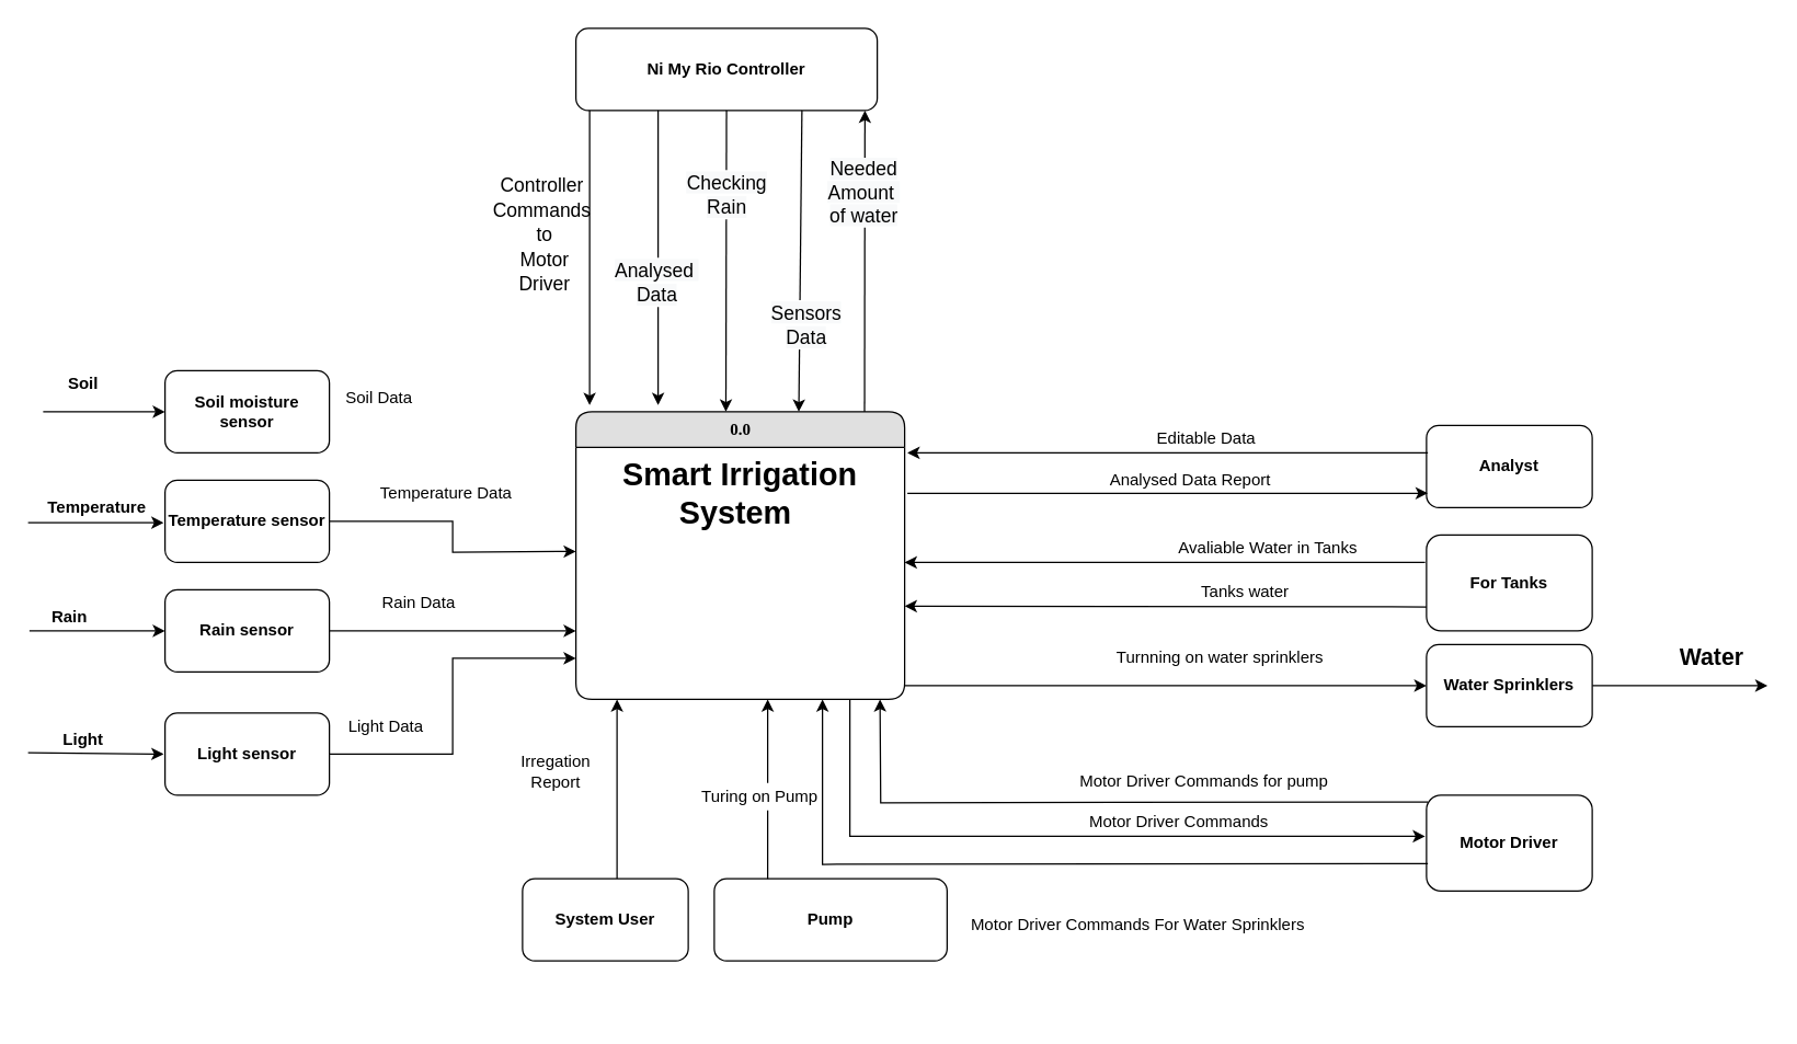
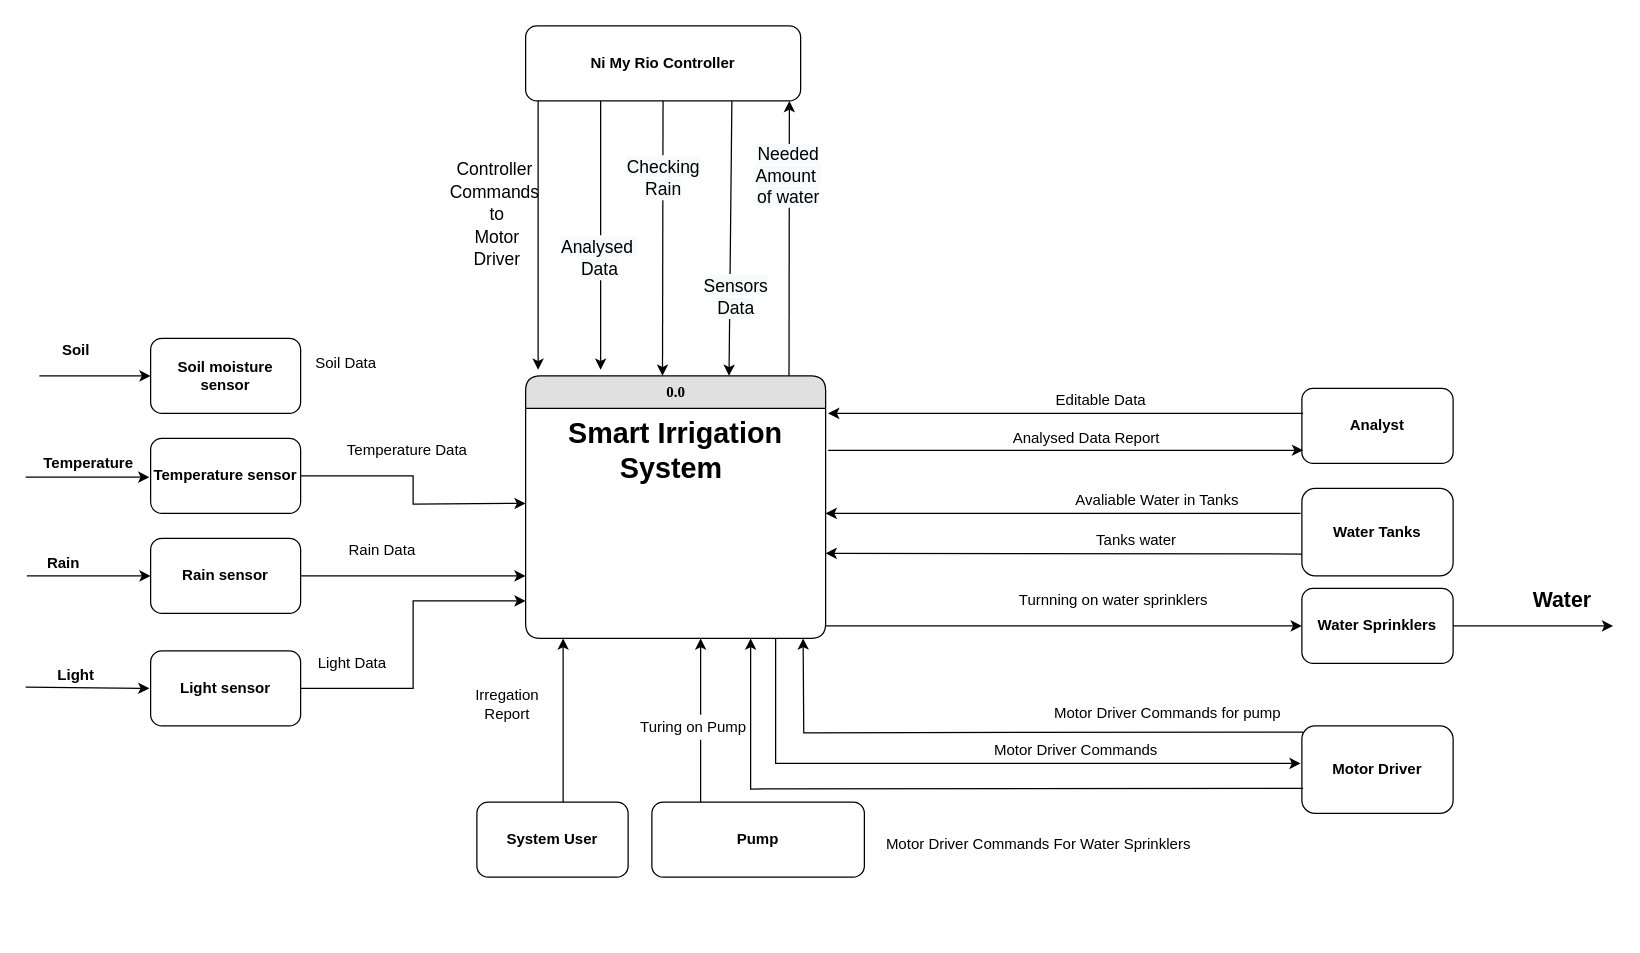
  <mxCell id="0" />
  <mxCell id="1" parent="0" />
  <mxCell id="2" value="0.0" style="swimlane;html=1;fontStyle=1;childLayout=stackLayout;horizontal=1;startSize=26;fillColor=#e0e0e0;horizontalStack=0;resizeParent=1;resizeLast=0;collapsible=1;marginBottom=0;swimlaneFillColor=#ffffff;align=center;rounded=1;shadow=0;comic=0;labelBackgroundColor=none;strokeWidth=1;fontFamily=Verdana;fontSize=12" parent="1" vertex="1"><mxGeometry x="420" y="300" width="240" height="210" as="geometry" /></mxCell>
  <mxCell id="3" value="&lt;b style=&quot;font-size: 23px;&quot;&gt;Smart Irrigation&lt;br&gt;System&amp;nbsp;&lt;/b&gt;" style="text;html=1;strokeColor=none;fillColor=none;spacingLeft=4;spacingRight=4;whiteSpace=wrap;overflow=hidden;rotatable=0;points=[[0,0.5],[1,0.5]];portConstraint=eastwest;align=center;" parent="2" vertex="1"><mxGeometry y="26" width="240" height="74" as="geometry" /></mxCell>
  <mxCell id="4" value="&lt;span class=&quot;fontstyle0&quot;&gt;Soil moisture sensor&lt;/span&gt; &lt;br&gt;" style="rounded=1;whiteSpace=wrap;html=1;fontStyle=1" parent="1" vertex="1"><mxGeometry x="120" y="270" width="120" height="60" as="geometry" /></mxCell>
  <mxCell id="5" style="edgeStyle=orthogonalEdgeStyle;rounded=0;orthogonalLoop=1;jettySize=auto;html=1;fontSize=23;" parent="1" source="6" edge="1"><mxGeometry relative="1" as="geometry"><mxPoint x="420" y="402" as="targetPoint" /></mxGeometry></mxCell>
  <mxCell id="6" value="&lt;span class=&quot;fontstyle0&quot;&gt;Temperature sensor&lt;/span&gt; " style="rounded=1;whiteSpace=wrap;html=1;fontStyle=1" parent="1" vertex="1"><mxGeometry x="120" y="350" width="120" height="60" as="geometry" /></mxCell>
  <mxCell id="7" style="edgeStyle=orthogonalEdgeStyle;rounded=0;orthogonalLoop=1;jettySize=auto;html=1;fontSize=23;" parent="1" source="8" edge="1"><mxGeometry relative="1" as="geometry"><mxPoint x="420" y="460" as="targetPoint" /><Array as="points"><mxPoint x="420" y="460" /></Array></mxGeometry></mxCell>
  <mxCell id="8" value="&lt;span class=&quot;fontstyle0&quot;&gt;Rain sensor&lt;/span&gt; " style="rounded=1;whiteSpace=wrap;html=1;fontStyle=1" parent="1" vertex="1"><mxGeometry x="120" y="430" width="120" height="60" as="geometry" /></mxCell>
  <mxCell id="9" style="edgeStyle=elbowEdgeStyle;rounded=0;orthogonalLoop=1;jettySize=auto;html=1;fontSize=23;" parent="1" source="10" edge="1"><mxGeometry relative="1" as="geometry"><mxPoint x="420" y="480" as="targetPoint" /></mxGeometry></mxCell>
  <mxCell id="10" value="&lt;span class=&quot;fontstyle0&quot;&gt;Light sensor&lt;/span&gt; " style="rounded=1;whiteSpace=wrap;html=1;fontStyle=1" parent="1" vertex="1"><mxGeometry x="120" y="520" width="120" height="60" as="geometry" /></mxCell>
  <mxCell id="11" value="" style="endArrow=classic;html=1;rounded=0;elbow=vertical;entryX=0;entryY=0.5;entryDx=0;entryDy=0;" parent="1" target="4" edge="1"><mxGeometry width="50" height="50" relative="1" as="geometry"><mxPoint x="31" y="300" as="sourcePoint" /><mxPoint x="310" y="250" as="targetPoint" /></mxGeometry></mxCell>
  <mxCell id="12" value="" style="endArrow=classic;html=1;rounded=0;elbow=vertical;entryX=0;entryY=0.5;entryDx=0;entryDy=0;" parent="1" target="8" edge="1"><mxGeometry width="50" height="50" relative="1" as="geometry"><mxPoint x="21" y="460" as="sourcePoint" /><mxPoint x="117" y="460" as="targetPoint" /></mxGeometry></mxCell>
  <mxCell id="13" value="" style="endArrow=classic;html=1;rounded=0;elbow=vertical;" parent="1" edge="1"><mxGeometry width="50" height="50" relative="1" as="geometry"><mxPoint x="20" y="549.09" as="sourcePoint" /><mxPoint x="119" y="550" as="targetPoint" /></mxGeometry></mxCell>
  <mxCell id="14" value="Soil&lt;br&gt;" style="text;html=1;align=center;verticalAlign=middle;resizable=0;points=[];autosize=1;strokeColor=none;fillColor=none;fontStyle=1" parent="1" vertex="1"><mxGeometry x="40" y="270" width="40" height="20" as="geometry" /></mxCell>
  <mxCell id="15" value="Temperature" style="text;html=1;align=center;verticalAlign=middle;resizable=0;points=[];autosize=1;strokeColor=none;fillColor=none;fontStyle=1" parent="1" vertex="1"><mxGeometry x="25" y="360" width="90" height="20" as="geometry" /></mxCell>
  <mxCell id="16" value="Rain" style="text;html=1;align=center;verticalAlign=middle;resizable=0;points=[];autosize=1;strokeColor=none;fillColor=none;fontStyle=1" parent="1" vertex="1"><mxGeometry x="30" y="440" width="40" height="20" as="geometry" /></mxCell>
  <mxCell id="17" value="Light" style="text;html=1;align=center;verticalAlign=middle;resizable=0;points=[];autosize=1;strokeColor=none;fillColor=none;fontStyle=1" parent="1" vertex="1"><mxGeometry x="35" y="530" width="50" height="20" as="geometry" /></mxCell>
  <mxCell id="18" value="Soil Data" style="text;html=1;align=center;verticalAlign=middle;resizable=0;points=[];autosize=1;strokeColor=none;fillColor=none;" parent="1" vertex="1"><mxGeometry x="246" y="280" width="60" height="20" as="geometry" /></mxCell>
  <mxCell id="19" value="Temperature Data" style="text;html=1;align=center;verticalAlign=middle;resizable=0;points=[];autosize=1;strokeColor=none;fillColor=none;" parent="1" vertex="1"><mxGeometry x="270" y="350" width="110" height="20" as="geometry" /></mxCell>
  <mxCell id="20" value="Rain Data" style="text;html=1;align=center;verticalAlign=middle;resizable=0;points=[];autosize=1;strokeColor=none;fillColor=none;" parent="1" vertex="1"><mxGeometry x="270" y="430" width="70" height="20" as="geometry" /></mxCell>
  <mxCell id="21" value="Light Data" style="text;html=1;align=center;verticalAlign=middle;resizable=0;points=[];autosize=1;strokeColor=none;fillColor=none;" parent="1" vertex="1"><mxGeometry x="246" y="520" width="70" height="20" as="geometry" /></mxCell>
  <mxCell id="22" value="" style="endArrow=classic;html=1;rounded=0;elbow=vertical;entryX=0;entryY=0.5;entryDx=0;entryDy=0;" parent="1" edge="1"><mxGeometry width="50" height="50" relative="1" as="geometry"><mxPoint x="20" y="381" as="sourcePoint" /><mxPoint x="119" y="381" as="targetPoint" /></mxGeometry></mxCell>
  <mxCell id="23" style="edgeStyle=elbowEdgeStyle;rounded=0;orthogonalLoop=1;jettySize=auto;html=1;fontSize=23;jumpSize=9;" parent="1" source="24" edge="1"><mxGeometry relative="1" as="geometry"><mxPoint x="450" y="510" as="targetPoint" /><Array as="points"><mxPoint x="450" y="620" /><mxPoint x="450" y="640" /><mxPoint x="450" y="740" /></Array></mxGeometry></mxCell>
  <mxCell id="24" value="System User" style="rounded=1;whiteSpace=wrap;html=1;fontStyle=1" parent="1" vertex="1"><mxGeometry x="381" y="641" width="121" height="60" as="geometry" /></mxCell>
  <mxCell id="25" value="Irregation&lt;br&gt;Report &lt;br&gt;" style="text;html=1;align=center;verticalAlign=middle;resizable=0;points=[];autosize=1;strokeColor=none;fillColor=none;" parent="1" vertex="1"><mxGeometry x="370" y="548" width="70" height="30" as="geometry" /></mxCell>
  <mxCell id="26" style="edgeStyle=elbowEdgeStyle;rounded=0;orthogonalLoop=1;jettySize=auto;html=1;fontSize=23;startArrow=none;" parent="1" source="51" edge="1"><mxGeometry relative="1" as="geometry"><mxPoint x="560" y="510" as="targetPoint" /><Array as="points" /></mxGeometry></mxCell>
  <mxCell id="27" value="Pump" style="rounded=1;whiteSpace=wrap;html=1;fontStyle=1" parent="1" vertex="1"><mxGeometry x="521" y="641" width="170" height="60" as="geometry" /></mxCell>
  <mxCell id="28" style="edgeStyle=elbowEdgeStyle;rounded=0;jumpSize=9;orthogonalLoop=1;jettySize=auto;html=1;fontSize=12;" parent="1" source="29" edge="1"><mxGeometry relative="1" as="geometry"><mxPoint x="1290" y="500" as="targetPoint" /></mxGeometry></mxCell>
  <mxCell id="29" value="Water Sprinklers" style="rounded=1;whiteSpace=wrap;html=1;fontStyle=1" parent="1" vertex="1"><mxGeometry x="1041" y="470" width="121" height="60" as="geometry" /></mxCell>
  <mxCell id="30" value="&lt;font style=&quot;font-size: 17px;&quot;&gt;&lt;b&gt;Water&lt;/b&gt;&lt;/font&gt;" style="text;html=1;align=center;verticalAlign=middle;resizable=0;points=[];autosize=1;strokeColor=none;fillColor=none;" parent="1" vertex="1"><mxGeometry x="1219" y="470" width="60" height="20" as="geometry" /></mxCell>
- <mxCell id="31" value="For Tanks" style="rounded=1;whiteSpace=wrap;html=1;fontStyle=1" parent="1" vertex="1"><mxGeometry x="1041" y="390" width="121" height="70" as="geometry" /></mxCell>
+ <mxCell id="31" value="Water Tanks" style="rounded=1;whiteSpace=wrap;html=1;fontStyle=1" parent="1" vertex="1"><mxGeometry x="1041" y="390" width="121" height="70" as="geometry" /></mxCell>
  <mxCell id="32" value="Avaliable Water in Tanks" style="text;html=1;align=center;verticalAlign=middle;resizable=0;points=[];autosize=1;strokeColor=none;fillColor=none;" parent="1" vertex="1"><mxGeometry x="850" y="390" width="150" height="20" as="geometry" /></mxCell>
  <mxCell id="33" value="Analyst" style="rounded=1;whiteSpace=wrap;html=1;fontStyle=1" parent="1" vertex="1"><mxGeometry x="1041" y="310" width="121" height="60" as="geometry" /></mxCell>
  <mxCell id="34" value="Editable Data" style="text;html=1;align=center;verticalAlign=middle;resizable=0;points=[];autosize=1;strokeColor=none;fillColor=none;" parent="1" vertex="1"><mxGeometry x="835" y="310" width="90" height="20" as="geometry" /></mxCell>
  <mxCell id="35" value="Motor Driver" style="rounded=1;whiteSpace=wrap;html=1;fontStyle=1" parent="1" vertex="1"><mxGeometry x="1041" y="580" width="121" height="70" as="geometry" /></mxCell>
  <mxCell id="36" value="Motor Driver Commands For Water Sprinklers" style="text;html=1;align=center;verticalAlign=middle;resizable=0;points=[];autosize=1;strokeColor=none;fillColor=none;" parent="1" vertex="1"><mxGeometry x="700" y="665" width="260" height="20" as="geometry" /></mxCell>
  <mxCell id="37" value="" style="endArrow=classic;html=1;rounded=0;fontSize=23;" parent="1" edge="1"><mxGeometry width="50" height="50" relative="1" as="geometry"><mxPoint x="1040" y="410" as="sourcePoint" /><mxPoint x="660" y="410" as="targetPoint" /><Array as="points" /></mxGeometry></mxCell>
  <mxCell id="38" value="" style="endArrow=classic;html=1;rounded=0;fontSize=23;exitX=0;exitY=0.75;exitDx=0;exitDy=0;" parent="1" source="31" edge="1"><mxGeometry width="50" height="50" relative="1" as="geometry"><mxPoint x="1040" y="442" as="sourcePoint" /><mxPoint x="660" y="442" as="targetPoint" /><Array as="points" /></mxGeometry></mxCell>
  <mxCell id="39" value="Tanks water&amp;nbsp;" style="text;html=1;align=center;verticalAlign=middle;resizable=0;points=[];autosize=1;strokeColor=none;fillColor=none;fontSize=12;" parent="1" vertex="1"><mxGeometry x="865" y="422" width="90" height="20" as="geometry" /></mxCell>
  <mxCell id="40" value="" style="endArrow=classic;html=1;rounded=0;fontSize=17;exitX=0;exitY=0.5;exitDx=0;exitDy=0;entryX=0;entryY=0.5;entryDx=0;entryDy=0;" parent="1" target="29" edge="1"><mxGeometry width="50" height="50" relative="1" as="geometry"><mxPoint x="660" y="500" as="sourcePoint" /><mxPoint x="780" y="550" as="targetPoint" /></mxGeometry></mxCell>
  <mxCell id="41" value="&lt;font style=&quot;font-size: 12px;&quot;&gt;&lt;br&gt;&lt;/font&gt;" style="text;html=1;align=center;verticalAlign=middle;resizable=0;points=[];autosize=1;strokeColor=none;fillColor=none;fontSize=17;" parent="1" vertex="1"><mxGeometry x="910" y="510" width="20" height="30" as="geometry" /></mxCell>
  <mxCell id="42" value="" style="endArrow=classic;html=1;rounded=0;fontSize=23;" parent="1" edge="1"><mxGeometry width="50" height="50" relative="1" as="geometry"><mxPoint x="1042" y="330" as="sourcePoint" /><mxPoint x="662" y="330" as="targetPoint" /><Array as="points" /></mxGeometry></mxCell>
  <mxCell id="43" value="" style="endArrow=classic;html=1;rounded=0;fontSize=23;" parent="1" edge="1"><mxGeometry width="50" height="50" relative="1" as="geometry"><mxPoint x="662" y="359.5" as="sourcePoint" /><mxPoint x="1042" y="359.5" as="targetPoint" /><Array as="points" /></mxGeometry></mxCell>
  <mxCell id="44" value="Turnning on water sprinklers" style="text;html=1;align=center;verticalAlign=middle;resizable=0;points=[];autosize=1;strokeColor=none;fillColor=none;fontSize=12;" parent="1" vertex="1"><mxGeometry x="805" y="470" width="170" height="20" as="geometry" /></mxCell>
  <mxCell id="45" value="" style="endArrow=classic;html=1;rounded=0;fontSize=12;jumpSize=9;edgeStyle=orthogonalEdgeStyle;" parent="1" edge="1"><mxGeometry width="50" height="50" relative="1" as="geometry"><mxPoint x="1042" y="585" as="sourcePoint" /><mxPoint x="642" y="510" as="targetPoint" /></mxGeometry></mxCell>
  <mxCell id="46" value="" style="endArrow=classic;html=1;rounded=0;fontSize=12;jumpSize=9;edgeStyle=orthogonalEdgeStyle;" parent="1" edge="1"><mxGeometry width="50" height="50" relative="1" as="geometry"><mxPoint x="620" y="510" as="sourcePoint" /><mxPoint x="1040" y="610" as="targetPoint" /><Array as="points"><mxPoint x="620" y="610" /></Array></mxGeometry></mxCell>
  <mxCell id="47" value="" style="endArrow=classic;html=1;rounded=0;fontSize=12;jumpSize=9;edgeStyle=orthogonalEdgeStyle;entryX=0.75;entryY=1;entryDx=0;entryDy=0;" parent="1" target="2" edge="1"><mxGeometry width="50" height="50" relative="1" as="geometry"><mxPoint x="1042" y="630" as="sourcePoint" /><mxPoint x="642" y="560" as="targetPoint" /></mxGeometry></mxCell>
- <mxCell id="48" value="Motor Driver Commands for pump&amp;nbsp;" style="text;html=1;align=center;verticalAlign=middle;resizable=0;points=[];autosize=1;strokeColor=none;fillColor=none;fontSize=12;" parent="1" vertex="1"><mxGeometry x="780" y="560" width="200" height="20" as="geometry" /></mxCell>
+ <mxCell id="48" value="Motor Driver Commands for pump&amp;nbsp;" style="text;html=1;align=center;verticalAlign=middle;resizable=0;points=[];autosize=1;strokeColor=none;fillColor=none;fontSize=12;" parent="1" vertex="1"><mxGeometry x="835" y="560" width="200" height="20" as="geometry" /></mxCell>
  <mxCell id="49" value="Motor Driver Commands" style="text;html=1;align=center;verticalAlign=middle;resizable=0;points=[];autosize=1;strokeColor=none;fillColor=none;fontSize=12;" parent="1" vertex="1"><mxGeometry x="785" y="590" width="150" height="20" as="geometry" /></mxCell>
  <mxCell id="50" value="Analysed Data Report&amp;nbsp;" style="text;html=1;align=center;verticalAlign=middle;resizable=0;points=[];autosize=1;strokeColor=none;fillColor=none;fontSize=12;" parent="1" vertex="1"><mxGeometry x="800" y="340" width="140" height="20" as="geometry" /></mxCell>
  <mxCell id="51" value="Turing on Pump" style="text;html=1;align=center;verticalAlign=middle;resizable=0;points=[];autosize=1;strokeColor=none;fillColor=none;" parent="1" vertex="1"><mxGeometry x="504" y="571" width="100" height="20" as="geometry" /></mxCell>
  <mxCell id="52" value="" style="edgeStyle=elbowEdgeStyle;rounded=0;orthogonalLoop=1;jettySize=auto;html=1;fontSize=23;endArrow=none;" parent="1" source="27" target="51" edge="1"><mxGeometry relative="1" as="geometry"><mxPoint x="560" y="740" as="sourcePoint" /><mxPoint x="560" y="510" as="targetPoint" /><Array as="points"><mxPoint x="560" y="640" /></Array></mxGeometry></mxCell>
  <mxCell id="53" value="Ni My Rio Controller" style="rounded=1;whiteSpace=wrap;html=1;fontStyle=1" parent="1" vertex="1"><mxGeometry x="420" y="20" width="220" height="60" as="geometry" /></mxCell>
  <mxCell id="54" value="" style="endArrow=classic;html=1;rounded=0;fontSize=12;jumpSize=9;entryX=0.878;entryY=0;entryDx=0;entryDy=0;entryPerimeter=0;exitX=0.878;exitY=0;exitDx=0;exitDy=0;exitPerimeter=0;" parent="1" source="2" edge="1"><mxGeometry width="50" height="50" relative="1" as="geometry"><mxPoint x="628" y="290" as="sourcePoint" /><mxPoint x="631" y="80" as="targetPoint" /></mxGeometry></mxCell>
  <mxCell id="55" value="&lt;font style=&quot;font-size: 14px;&quot;&gt;&lt;span style=&quot;background-color: rgb(248, 249, 250);&quot;&gt;Needed&lt;/span&gt;&lt;br style=&quot;background-color: rgb(248, 249, 250);&quot;&gt;&lt;span style=&quot;background-color: rgb(248, 249, 250);&quot;&gt;Amount&amp;nbsp;&lt;/span&gt;&lt;br style=&quot;background-color: rgb(248, 249, 250);&quot;&gt;&lt;span style=&quot;background-color: rgb(248, 249, 250);&quot;&gt;of water&lt;/span&gt;&lt;/font&gt;" style="edgeLabel;html=1;align=center;verticalAlign=middle;resizable=0;points=[];fontSize=12;" parent="54" vertex="1" connectable="0"><mxGeometry x="0.273" y="1" relative="1" as="geometry"><mxPoint y="-20" as="offset" /></mxGeometry></mxCell>
  <mxCell id="56" value="" style="endArrow=classic;html=1;rounded=0;fontSize=12;jumpSize=9;exitX=0.75;exitY=1;exitDx=0;exitDy=0;entryX=0.678;entryY=0;entryDx=0;entryDy=0;entryPerimeter=0;" parent="1" source="53" target="2" edge="1"><mxGeometry width="50" height="50" relative="1" as="geometry"><mxPoint x="580.02" y="84.86" as="sourcePoint" /><mxPoint x="580" y="300" as="targetPoint" /></mxGeometry></mxCell>
  <mxCell id="57" value="&lt;font style=&quot;font-size: 14px;&quot;&gt;&lt;span style=&quot;background-color: rgb(248, 249, 250);&quot;&gt;Sensors&lt;/span&gt;&lt;br style=&quot;background-color: rgb(248, 249, 250);&quot;&gt;&lt;span style=&quot;background-color: rgb(248, 249, 250);&quot;&gt;Data&lt;/span&gt;&lt;/font&gt;" style="edgeLabel;html=1;align=center;verticalAlign=middle;resizable=0;points=[];fontSize=15;" parent="56" vertex="1" connectable="0"><mxGeometry x="0.406" y="4" relative="1" as="geometry"><mxPoint as="offset" /></mxGeometry></mxCell>
  <mxCell id="58" value="" style="endArrow=classic;html=1;rounded=0;fontSize=12;jumpSize=9;entryX=0.868;entryY=-0.004;entryDx=0;entryDy=0;entryPerimeter=0;" parent="1" source="53" edge="1"><mxGeometry width="50" height="50" relative="1" as="geometry"><mxPoint x="529.52" y="84.86" as="sourcePoint" /><mxPoint x="529.5" y="300" as="targetPoint" /></mxGeometry></mxCell>
  <mxCell id="59" value="&lt;font style=&quot;font-size: 14px;&quot;&gt;&lt;span style=&quot;background-color: rgb(248, 249, 250);&quot;&gt;Checking&lt;/span&gt;&lt;br style=&quot;background-color: rgb(248, 249, 250);&quot;&gt;&lt;span style=&quot;background-color: rgb(248, 249, 250);&quot;&gt;Rain&lt;/span&gt;&lt;/font&gt;" style="edgeLabel;html=1;align=center;verticalAlign=middle;resizable=0;points=[];fontSize=15;" parent="58" vertex="1" connectable="0"><mxGeometry x="-0.13" y="1" relative="1" as="geometry"><mxPoint x="-1" y="-36" as="offset" /></mxGeometry></mxCell>
  <mxCell id="60" value="" style="endArrow=classic;html=1;rounded=0;fontSize=12;jumpSize=9;exitX=0.947;exitY=1.067;exitDx=0;exitDy=0;exitPerimeter=0;entryX=0.868;entryY=-0.004;entryDx=0;entryDy=0;entryPerimeter=0;" parent="1" edge="1"><mxGeometry width="50" height="50" relative="1" as="geometry"><mxPoint x="480.02" y="80" as="sourcePoint" /><mxPoint x="480" y="295.14" as="targetPoint" /></mxGeometry></mxCell>
  <mxCell id="61" value="&lt;font style=&quot;font-size: 14px;&quot;&gt;&lt;span style=&quot;background-color: rgb(248, 249, 250);&quot;&gt;Analysed&amp;nbsp;&lt;/span&gt;&lt;br style=&quot;background-color: rgb(248, 249, 250);&quot;&gt;&lt;span style=&quot;background-color: rgb(248, 249, 250);&quot;&gt;Data&lt;/span&gt;&lt;/font&gt;" style="edgeLabel;html=1;align=center;verticalAlign=middle;resizable=0;points=[];fontSize=15;" parent="60" vertex="1" connectable="0"><mxGeometry x="0.155" y="-2" relative="1" as="geometry"><mxPoint y="1" as="offset" /></mxGeometry></mxCell>
  <mxCell id="62" value="" style="endArrow=classic;html=1;rounded=0;fontSize=12;jumpSize=9;exitX=0.947;exitY=1.067;exitDx=0;exitDy=0;exitPerimeter=0;entryX=0.868;entryY=-0.004;entryDx=0;entryDy=0;entryPerimeter=0;" parent="1" edge="1"><mxGeometry width="50" height="50" relative="1" as="geometry"><mxPoint x="430.02" y="80" as="sourcePoint" /><mxPoint x="430" y="295.14" as="targetPoint" /></mxGeometry></mxCell>
  <mxCell id="63" value="&lt;font style=&quot;font-size: 14px;&quot;&gt;Controller&lt;br style=&quot;&quot;&gt;Commands&lt;br style=&quot;&quot;&gt;&amp;nbsp;to&lt;br style=&quot;&quot;&gt;&amp;nbsp;Motor&lt;br style=&quot;&quot;&gt;&amp;nbsp;Driver&lt;/font&gt;" style="text;html=1;align=center;verticalAlign=middle;resizable=0;points=[];autosize=1;strokeColor=none;fillColor=none;fontSize=15;" parent="1" vertex="1"><mxGeometry x="350" y="120" width="90" height="100" as="geometry" /></mxCell>
